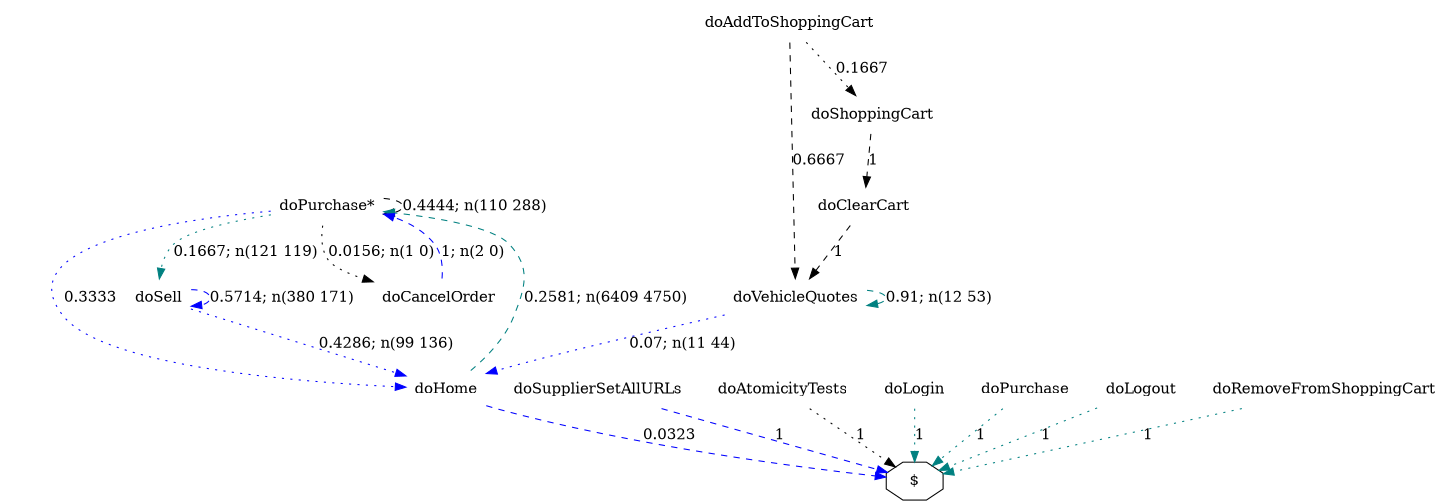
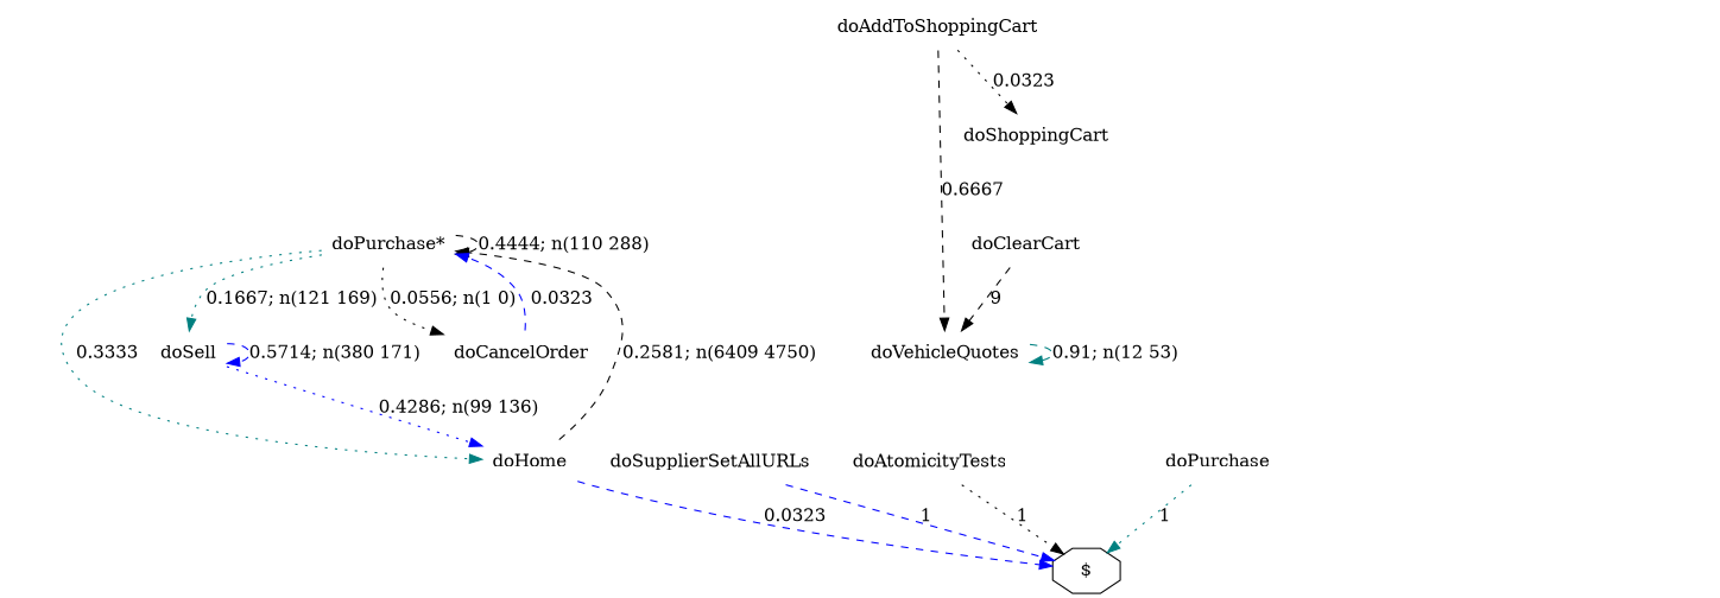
  digraph {
    node [shape=none]
    edge [color=black style=dotted]
    n1 [label="doPurchase*"]
    n2 [label=doHome]
    n3 [label=doSell]
    n4 [label=doCancelOrder]
    "$" [shape=octagon]
    n6 [label=doSupplierSetAllURLs]
    n7 [label=doAtomicityTests]
-   n8 [label=doLogin]
    n9 [label=doVehicleQuotes]
    n10 [label=doAddToShoppingCart]
    n11 [label=doShoppingCart]
    n12 [label=doClearCart]
    n13 [label=doPurchase]
-   n14 [label=doLogout]
-   n15 [label=doRemoveFromShoppingCart]
    n1 -> n1 [label="0.4444; n(110 288)" style=dashed]
-   n1 -> n2 [color=blue label=0.3333]
-   n1 -> n3 [color=teal label="0.1667; n(121 119)"]
-   n1 -> n4 [label="0.0156; n(1 0)"]
-   n2 -> n1 [color=teal label="0.2581; n(6409 4750)" style=dashed]
+   n1 -> n2 [color=teal label=0.3333]
+   n1 -> n3 [color=teal label="0.1667; n(121 169)"]
+   n1 -> n4 [label="0.0556; n(1 0)"]
+   n2 -> n1 [label="0.2581; n(6409 4750)" style=dashed]
    n2 -> "$" [color=blue label=0.0323 style=dashed]
    n3 -> n2 [color=blue label="0.4286; n(99 136)"]
    n3 -> n3 [color=blue label="0.5714; n(380 171)" style=dashed]
-   n4 -> n1 [color=blue label="1; n(2 0)" style=dashed]
+   n4 -> n1 [color=blue label=0.0323 style=dashed]
    n6 -> "$" [color=blue label=1 style=dashed]
    n7 -> "$" [label=1]
-   n8 -> "$" [color=teal label=1]
-   n9 -> n2 [color=blue label="0.07; n(11 44)"]
    n9 -> n9 [color=teal label="0.91; n(12 53)" style=dashed]
    n10 -> n9 [label=0.6667 style=dashed]
-   n10 -> n11 [label=0.1667]
-   n11 -> n12 [label=1 style=dashed]
-   n12 -> n9 [label=1 style=dashed]
+   n10 -> n11 [label=0.0323]
+   n12 -> n9 [label=9 style=dashed]
    n13 -> "$" [color=teal label=1]
-   n14 -> "$" [color=teal label=1]
-   n15 -> "$" [color=teal label=1]
  }
